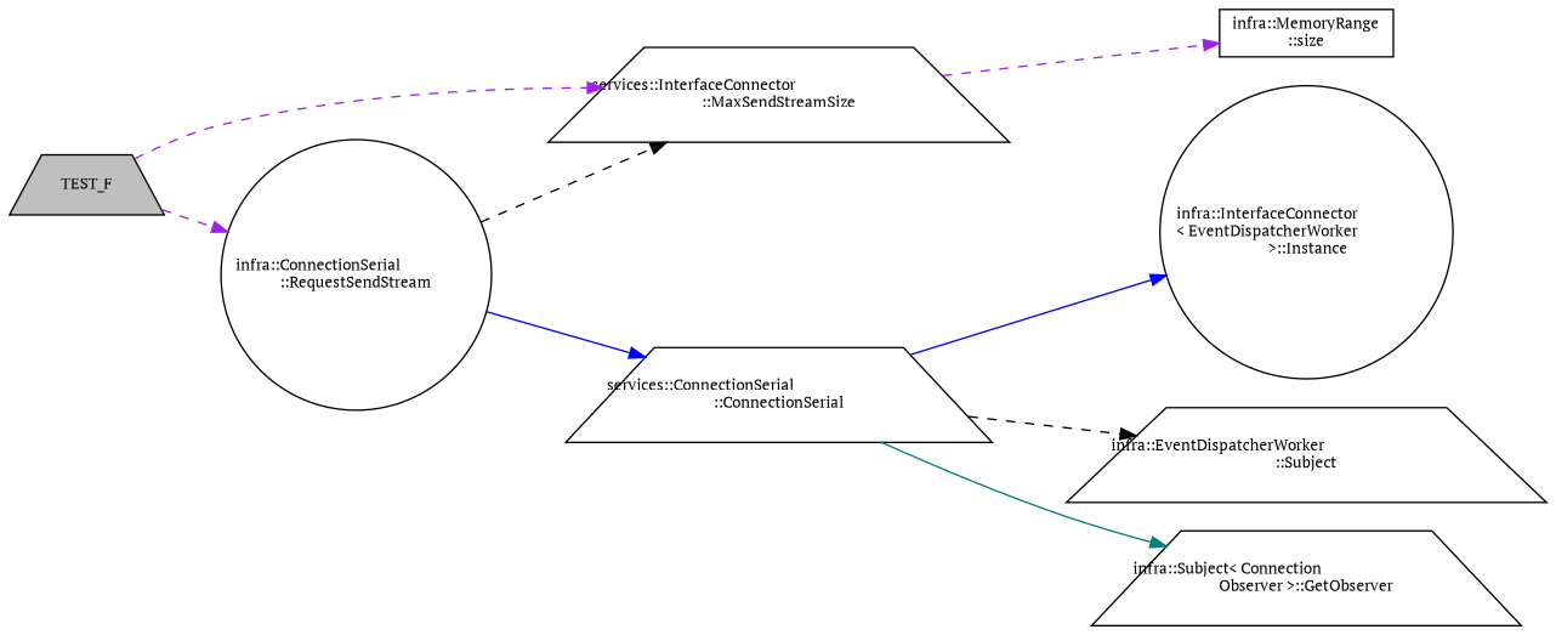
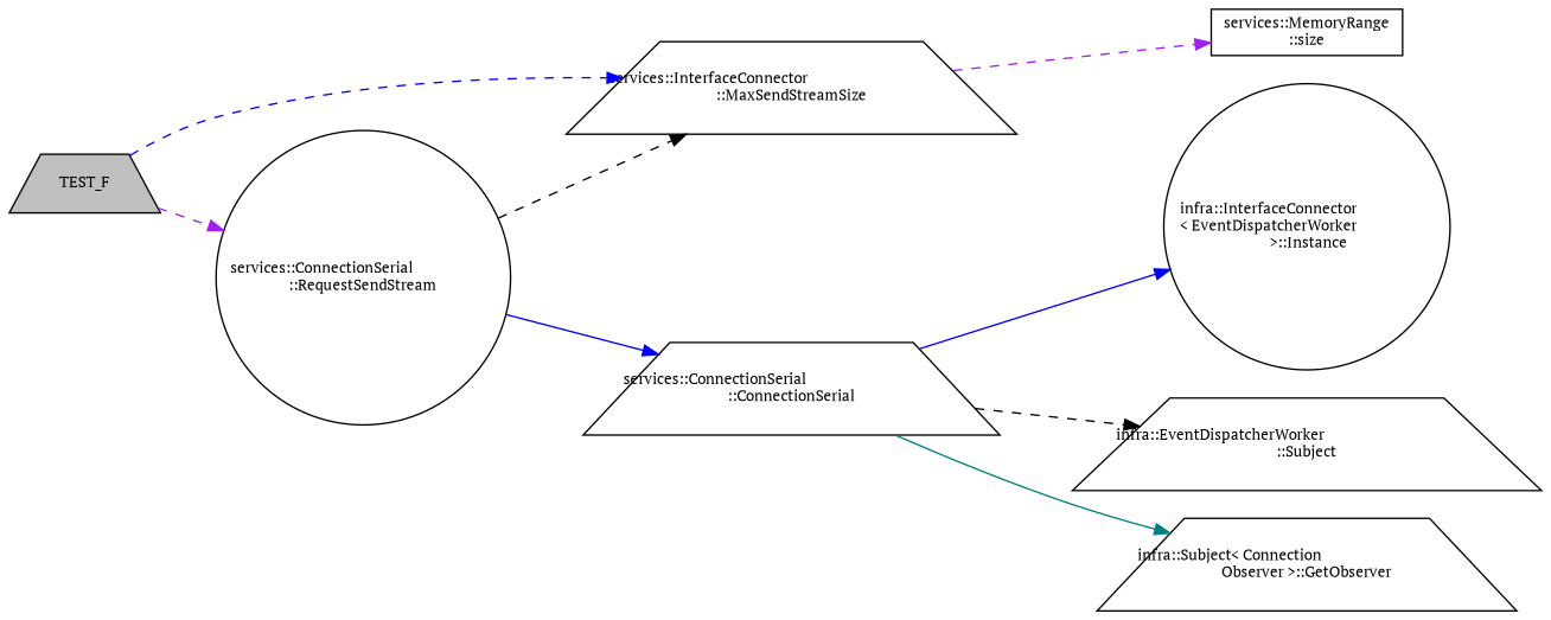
  digraph {
    fontname="PT Serif"
    rankdir=LR
    node [color=black fillcolor=white fontname="PT Serif" fontsize=10 shape=trapezium style=filled]
    edge [color=purple fontname="PT Serif" fontsize=10 labelfontname=Helvetica labelfontsize=10 style=dashed]
    n1 [fillcolor=grey75 fontcolor=black height=0.2 label=TEST_F width=0.4]
    n2 [height=0.2 label="services::InterfaceConnector\l::MaxSendStreamSize" width=0.4]
-   n3 [height=0.2 label="infra::ConnectionSerial\l::RequestSendStream" shape=circle width=0.4]
-   n4 [height=0.2 label="infra::MemoryRange\l::size" shape=box width=0.4]
+   n3 [height=0.2 label="services::ConnectionSerial\l::RequestSendStream" shape=circle width=0.4]
+   n4 [height=0.2 label="services::MemoryRange\l::size" shape=box width=0.4]
    n5 [height=0.2 label="services::ConnectionSerial\l::ConnectionSerial" width=0.4]
    n6 [height=0.2 label="infra::InterfaceConnector\l\< EventDispatcherWorker\l \>::Instance" shape=circle width=0.4]
    n7 [height=0.2 label="infra::EventDispatcherWorker\l::Subject" width=0.4]
    n8 [height=0.2 label="infra::Subject\< Connection\lObserver \>::GetObserver" width=0.4]
-   n1 -> n2
+   n1 -> n2 [color=blue]
    n1 -> n3
    n2 -> n4
    n3 -> n2 [color=black]
    n3 -> n5 [color=blue style=solid]
    n5 -> n6 [color=blue style=solid]
    n5 -> n7 [color=black]
    n5 -> n8 [color=teal style=solid]
  }
